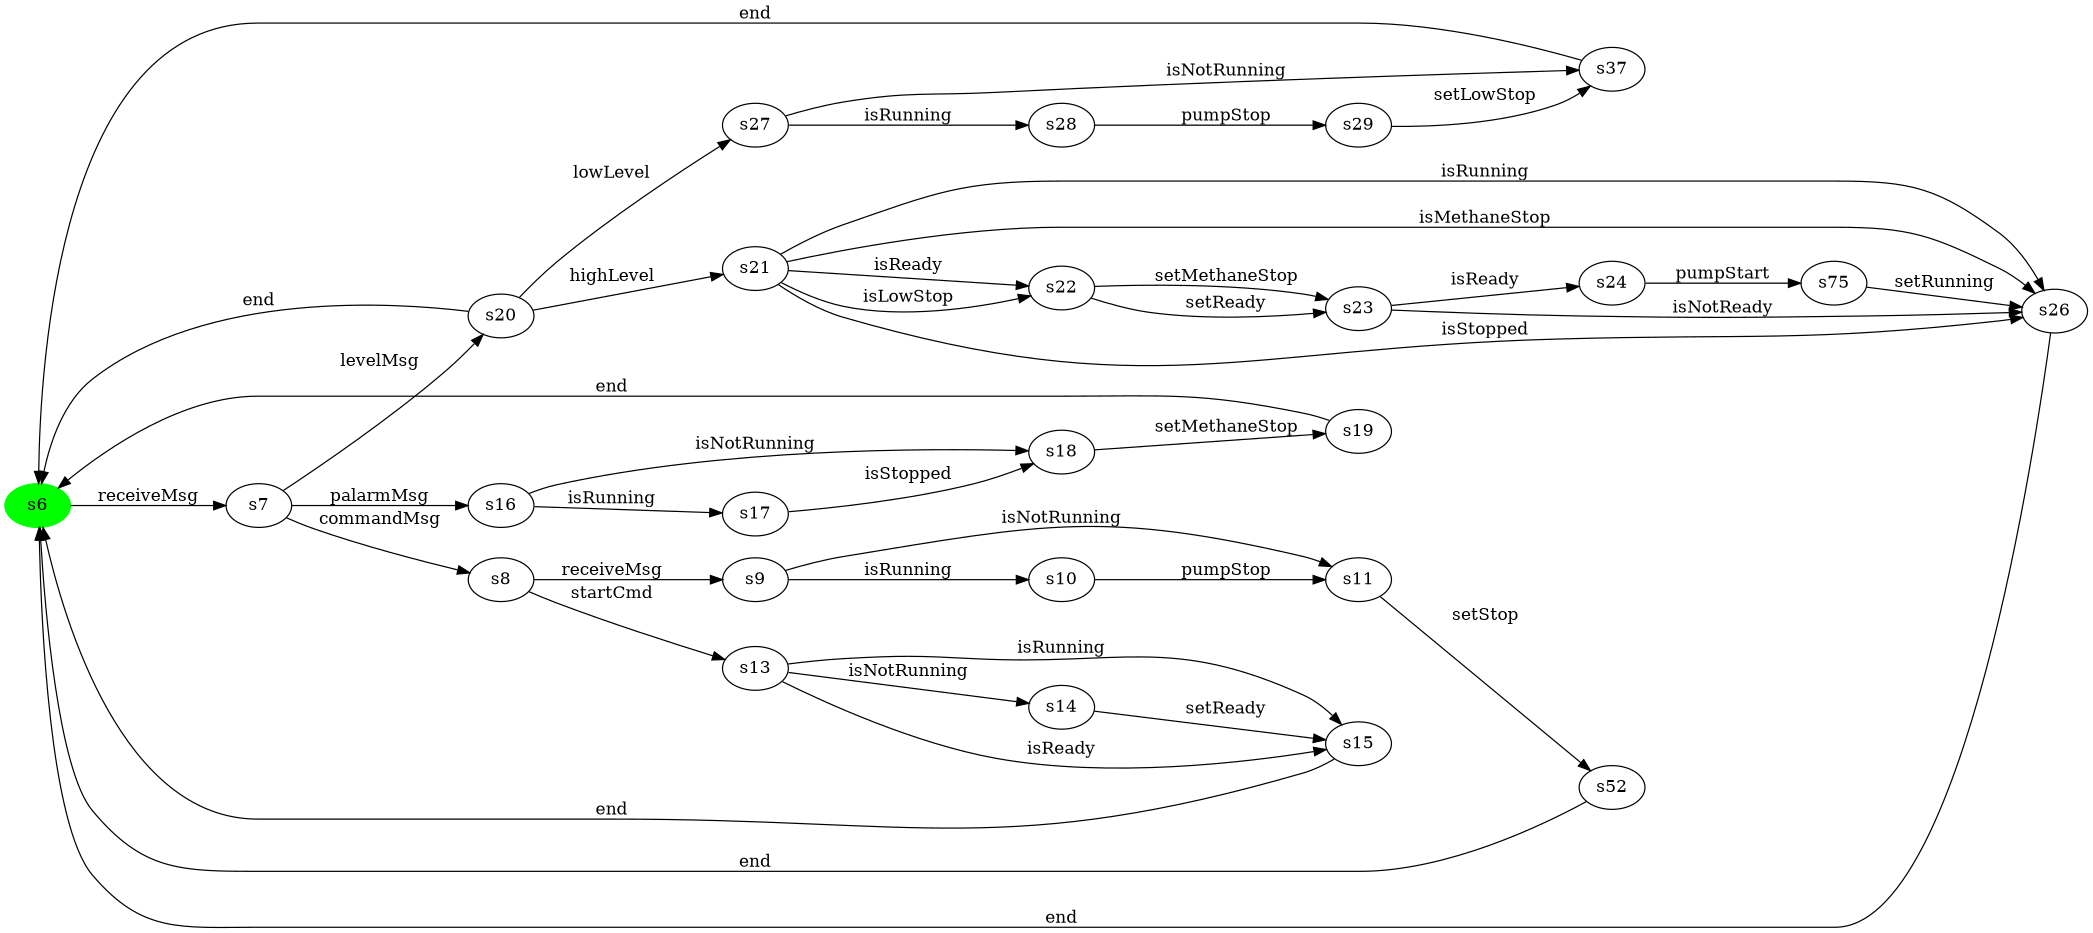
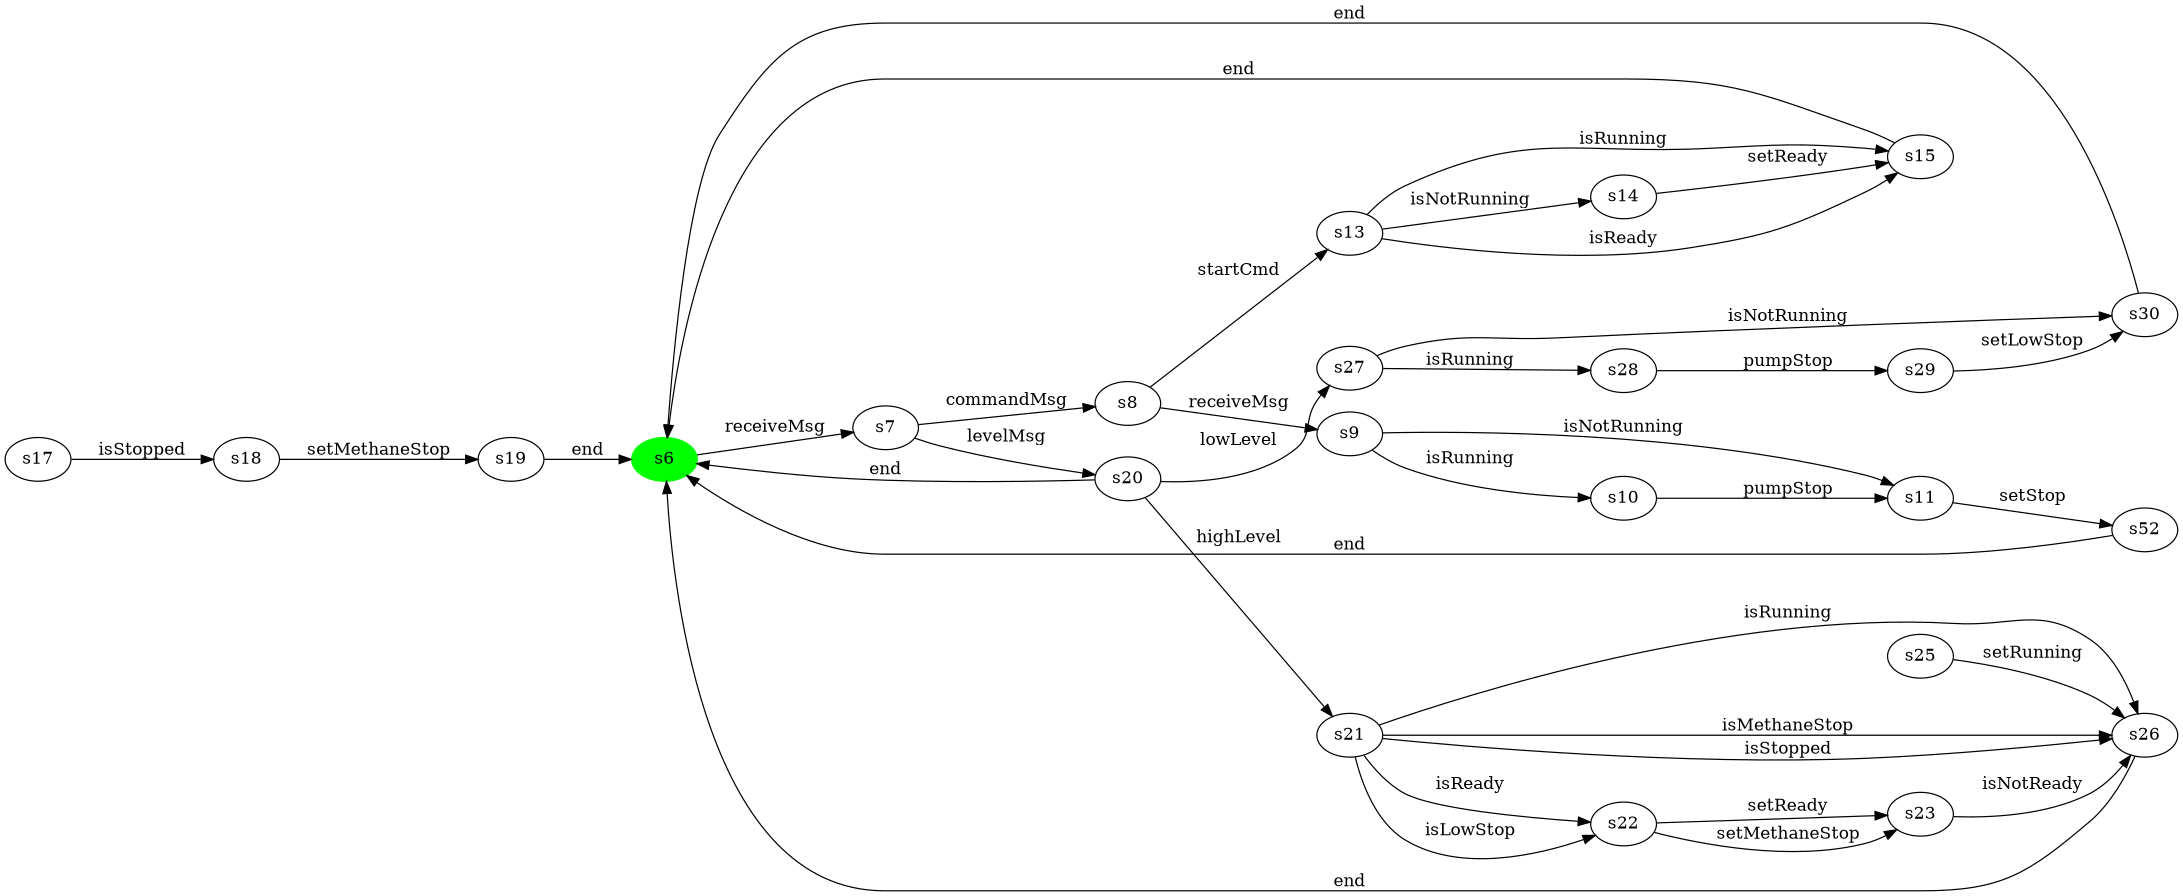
  digraph {
    rankdir=LR
    n1 [color=green label=s6 style=filled]
    n2 [label=s7]
-   n3 [label=s16]
    n4 [label=s20]
    n5 [label=s8]
-   n6 [label=s37]
+   n6 [label=s30]
    n7 [label=s11]
    n8 [label=s52]
    n9 [label=s10]
    n10 [label=s13]
    n11 [label=s15]
    n12 [label=s14]
    n13 [label=s17]
    n14 [label=s18]
    n15 [label=s19]
    n16 [label=s27]
    n17 [label=s21]
    n18 [label=s9]
    n19 [label=s28]
    n20 [label=s22]
    n21 [label=s26]
    n22 [label=s29]
    n23 [label=s23]
-   n24 [label=s24]
-   n25 [label=s75]
+   n25 [label=s25]
    n1 -> n2 [label=" receiveMsg "]
-   n2 -> n3 [label=" palarmMsg "]
    n2 -> n4 [label=" levelMsg "]
    n2 -> n5 [label=" commandMsg "]
-   n3 -> n13 [label=" isRunning "]
-   n3 -> n14 [label=" isNotRunning "]
    n4 -> n1 [label=" end "]
    n4 -> n16 [label=" lowLevel "]
    n4 -> n17 [label=" highLevel "]
    n5 -> n10 [label=" startCmd "]
    n5 -> n18 [label=" receiveMsg "]
    n6 -> n1 [label=" end "]
    n7 -> n8 [label=" setStop "]
    n8 -> n1 [label=" end "]
    n9 -> n7 [label=" pumpStop "]
    n10 -> n11 [label=" isReady "]
    n10 -> n11 [label=" isRunning "]
    n10 -> n12 [label=" isNotRunning "]
    n11 -> n1 [label=" end "]
    n12 -> n11 [label=" setReady "]
    n13 -> n14 [label=" isStopped "]
    n14 -> n15 [label=" setMethaneStop "]
    n15 -> n1 [label=" end "]
    n16 -> n6 [label=" isNotRunning "]
    n16 -> n19 [label=" isRunning "]
    n17 -> n20 [label=" isReady "]
    n17 -> n20 [label=" isLowStop "]
    n17 -> n21 [label=" isMethaneStop "]
    n17 -> n21 [label=" isStopped "]
    n17 -> n21 [label=" isRunning "]
    n18 -> n7 [label=" isNotRunning "]
    n18 -> n9 [label=" isRunning "]
    n19 -> n22 [label=" pumpStop "]
    n20 -> n23 [label=" setReady "]
    n20 -> n23 [label=" setMethaneStop "]
    n21 -> n1 [label=" end "]
    n22 -> n6 [label=" setLowStop "]
    n23 -> n21 [label=" isNotReady "]
-   n23 -> n24 [label=" isReady "]
-   n24 -> n25 [label=" pumpStart "]
    n25 -> n21 [label=" setRunning "]
  }
